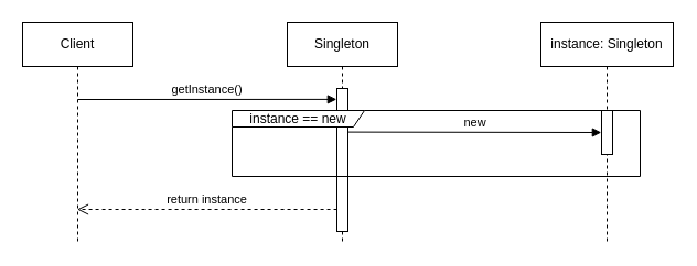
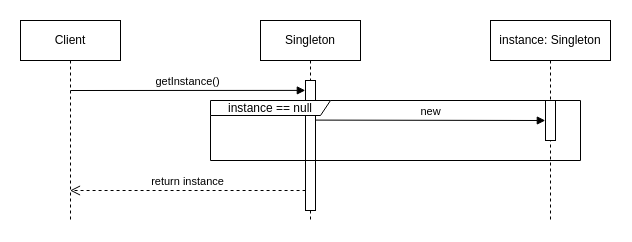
  <mxCell id="0" />
  <mxCell id="1" parent="0" />
  <mxCell id="2" value="Client" style="shape=umlLifeline;perimeter=lifelinePerimeter;whiteSpace=wrap;html=1;container=1;collapsible=0;recursiveResize=0;outlineConnect=0;" vertex="1" parent="1"><mxGeometry x="20" y="20" width="100" height="200" as="geometry" /></mxCell>
  <mxCell id="3" value="getInstance()" style="html=1;verticalAlign=bottom;endArrow=block;rounded=0;entryX=-0.019;entryY=0.045;entryDx=0;entryDy=0;entryPerimeter=0;" edge="1" parent="2"><mxGeometry width="80" relative="1" as="geometry"><mxPoint x="50" y="70" as="sourcePoint" /><mxPoint x="284.81" y="69.9" as="targetPoint" /></mxGeometry></mxCell>
  <mxCell id="4" value="Singleton" style="shape=umlLifeline;perimeter=lifelinePerimeter;whiteSpace=wrap;html=1;container=1;collapsible=0;recursiveResize=0;outlineConnect=0;" vertex="1" parent="1"><mxGeometry x="260" y="20" width="100" height="200" as="geometry" /></mxCell>
  <mxCell id="5" value="" style="html=1;points=[];perimeter=orthogonalPerimeter;" vertex="1" parent="4"><mxGeometry x="45" y="60" width="10" height="130" as="geometry" /></mxCell>
- <mxCell id="6" value="instance == new" style="shape=umlFrame;whiteSpace=wrap;html=1;width=120;height=15;" vertex="1" parent="4"><mxGeometry x="-50" y="80" width="370" height="60" as="geometry" /></mxCell>
+ <mxCell id="6" value="instance == null" style="shape=umlFrame;whiteSpace=wrap;html=1;width=120;height=15;" vertex="1" parent="4"><mxGeometry x="-50" y="80" width="370" height="60" as="geometry" /></mxCell>
  <mxCell id="7" value="instance: Singleton" style="shape=umlLifeline;perimeter=lifelinePerimeter;whiteSpace=wrap;html=1;container=1;collapsible=0;recursiveResize=0;outlineConnect=0;" vertex="1" parent="1"><mxGeometry x="490" y="20" width="120" height="200" as="geometry" /></mxCell>
  <mxCell id="8" value="" style="html=1;points=[];perimeter=orthogonalPerimeter;" vertex="1" parent="7"><mxGeometry x="55" y="80" width="10" height="40" as="geometry" /></mxCell>
  <mxCell id="9" value="new" style="html=1;verticalAlign=bottom;endArrow=block;rounded=0;entryX=-0.019;entryY=0.045;entryDx=0;entryDy=0;entryPerimeter=0;exitX=1.035;exitY=0.18;exitDx=0;exitDy=0;exitPerimeter=0;" edge="1" parent="1"><mxGeometry width="80" relative="1" as="geometry"><mxPoint x="315.35" y="119.6" as="sourcePoint" /><mxPoint x="544.81" y="120" as="targetPoint" /></mxGeometry></mxCell>
  <mxCell id="10" value="return instance" style="html=1;verticalAlign=bottom;endArrow=open;dashed=1;endSize=8;rounded=0;exitX=0.007;exitY=0.5;exitDx=0;exitDy=0;exitPerimeter=0;" edge="1" parent="1" target="2"><mxGeometry relative="1" as="geometry"><mxPoint x="305.07" y="190" as="sourcePoint" /><mxPoint x="220" y="190" as="targetPoint" /></mxGeometry></mxCell>
